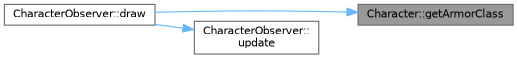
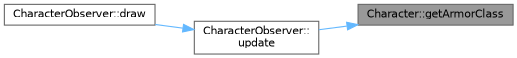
  digraph {
    rankdir=RL
    node [color=grey40 fillcolor=white fontname=Helvetica fontsize=10 shape=box style=filled]
    edge [color=steelblue1 dir=back fontname=Helvetica fontsize=10 labelfontname=Helvetica labelfontsize=10 style=solid]
    n1 [color=gray40 fillcolor=grey60 fontcolor=black height=0.2 label="Character::getArmorClass" width=0.4]
    n2 [height=0.2 label="CharacterObserver::draw" width=0.4]
    n3 [height=0.2 label="CharacterObserver::\lupdate" width=0.4]
-   n1 -> n2
+   n1 -> n3
    n3 -> n2
  }
